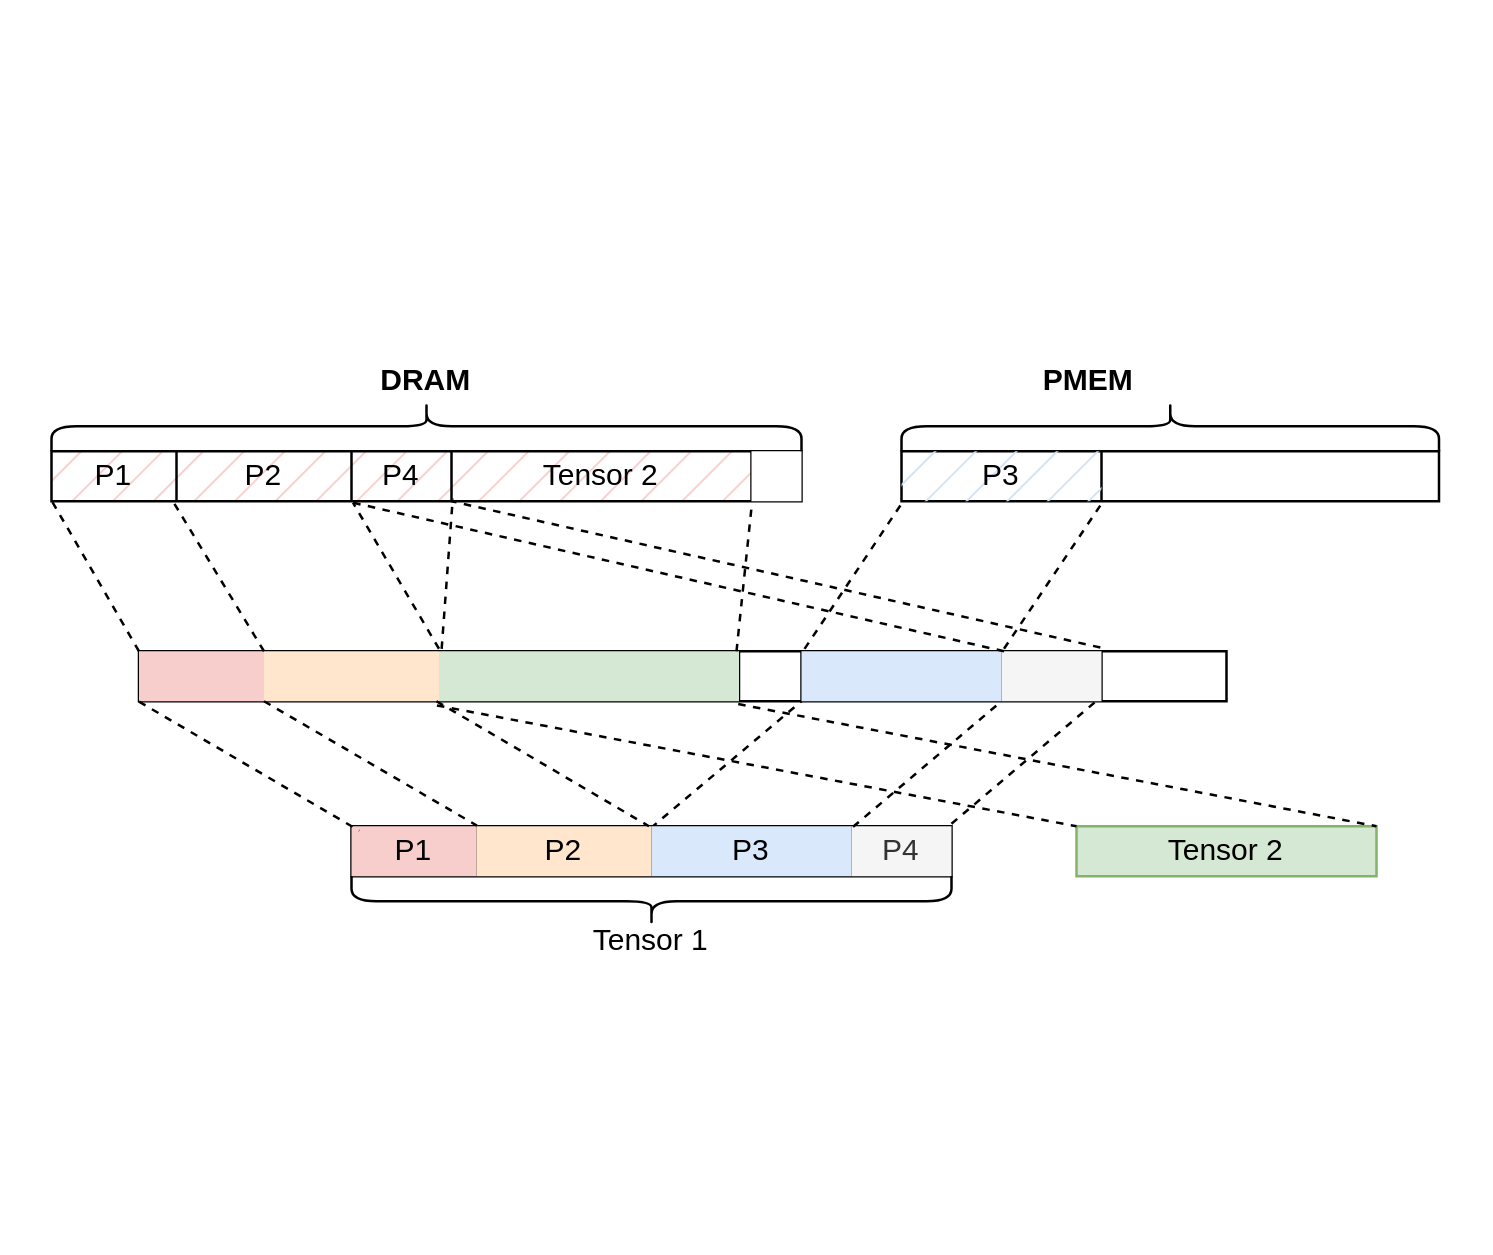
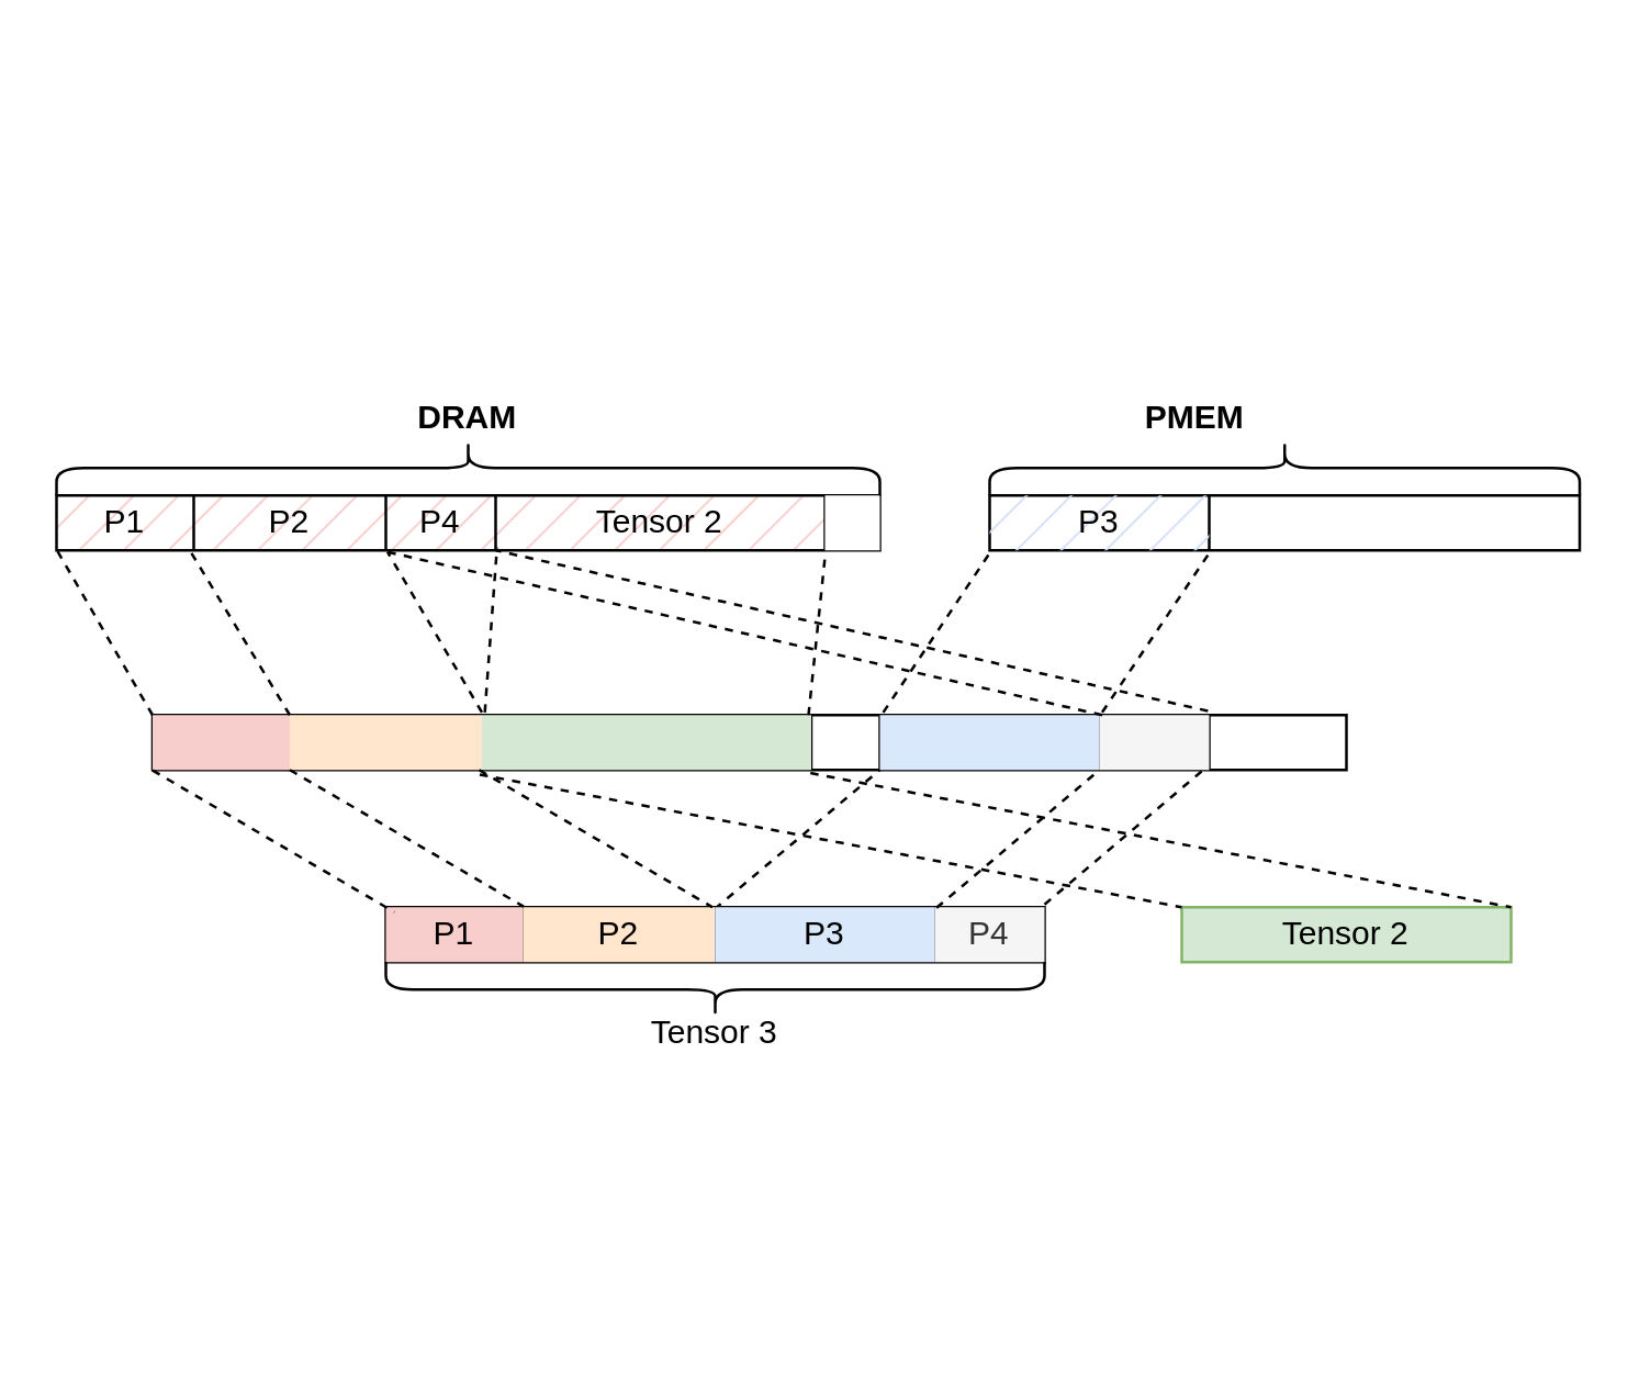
  <mxCell id="0" />
  <mxCell id="1" parent="0" />
  <mxCell id="2" style="rounded=0;orthogonalLoop=1;jettySize=auto;html=1;dashed=1;endArrow=none;exitX=0.499;exitY=0.034;exitDx=0;exitDy=0;exitPerimeter=0;" edge="1" parent="1" source="4"><mxGeometry relative="1" as="geometry"><mxPoint x="359.128" y="330" as="sourcePoint" /><mxPoint x="320" y="280" as="targetPoint" /></mxGeometry></mxCell>
  <mxCell id="3" value="" style="shape=table;startSize=0;container=1;collapsible=0;childLayout=tableLayout;" vertex="1" parent="1"><mxGeometry x="140" y="330" width="240" height="20" as="geometry" /></mxCell>
  <mxCell id="4" value="" style="shape=tableRow;horizontal=0;startSize=0;swimlaneHead=0;swimlaneBody=0;strokeColor=inherit;top=0;left=0;bottom=0;right=0;collapsible=0;dropTarget=0;fillColor=none;points=[[0,0.5],[1,0.5]];portConstraint=eastwest;" vertex="1" parent="3"><mxGeometry width="240" height="20" as="geometry" /></mxCell>
  <mxCell id="5" value="P1" style="shape=partialRectangle;html=1;whiteSpace=wrap;connectable=0;strokeColor=#b85450;overflow=hidden;fillColor=#f8cecc;top=0;left=0;bottom=0;right=0;pointerEvents=1;" vertex="1" parent="4"><mxGeometry width="50" height="20" as="geometry"><mxRectangle width="50" height="20" as="alternateBounds" /></mxGeometry></mxCell>
  <mxCell id="6" value="P2" style="shape=partialRectangle;html=1;whiteSpace=wrap;connectable=0;strokeColor=#d79b00;overflow=hidden;fillColor=#ffe6cc;top=0;left=0;bottom=0;right=0;pointerEvents=1;" vertex="1" parent="4"><mxGeometry x="50" width="70" height="20" as="geometry"><mxRectangle width="70" height="20" as="alternateBounds" /></mxGeometry></mxCell>
  <mxCell id="7" value="P3" style="shape=partialRectangle;html=1;whiteSpace=wrap;connectable=0;strokeColor=#6c8ebf;overflow=hidden;fillColor=#dae8fc;top=0;left=0;bottom=0;right=0;pointerEvents=1;" vertex="1" parent="4"><mxGeometry x="120" width="80" height="20" as="geometry"><mxRectangle width="80" height="20" as="alternateBounds" /></mxGeometry></mxCell>
  <mxCell id="8" value="P4" style="shape=partialRectangle;html=1;whiteSpace=wrap;connectable=0;strokeColor=#666666;overflow=hidden;fillColor=#f5f5f5;top=0;left=0;bottom=0;right=0;pointerEvents=1;fontColor=#333333;" vertex="1" parent="4"><mxGeometry x="200" width="40" height="20" as="geometry"><mxRectangle width="40" height="20" as="alternateBounds" /></mxGeometry></mxCell>
  <mxCell id="9" value="" style="shape=table;startSize=0;container=1;collapsible=0;childLayout=tableLayout;" vertex="1" parent="1"><mxGeometry x="55" y="260" width="435" height="20" as="geometry" /></mxCell>
  <mxCell id="10" value="" style="shape=tableRow;horizontal=0;startSize=0;swimlaneHead=0;swimlaneBody=0;strokeColor=inherit;top=0;left=0;bottom=0;right=0;collapsible=0;dropTarget=0;fillColor=none;points=[[0,0.5],[1,0.5]];portConstraint=eastwest;" vertex="1" parent="9"><mxGeometry width="435" height="20" as="geometry" /></mxCell>
  <mxCell id="11" value="" style="shape=partialRectangle;html=1;whiteSpace=wrap;connectable=0;strokeColor=#b85450;overflow=hidden;fillColor=#f8cecc;top=0;left=0;bottom=0;right=0;pointerEvents=1;" vertex="1" parent="10"><mxGeometry width="50" height="20" as="geometry"><mxRectangle width="50" height="20" as="alternateBounds" /></mxGeometry></mxCell>
  <mxCell id="12" style="shape=partialRectangle;html=1;whiteSpace=wrap;connectable=0;strokeColor=#d79b00;overflow=hidden;fillColor=#ffe6cc;top=0;left=0;bottom=0;right=0;pointerEvents=1;" vertex="1" parent="10"><mxGeometry x="50" width="70" height="20" as="geometry"><mxRectangle width="70" height="20" as="alternateBounds" /></mxGeometry></mxCell>
  <mxCell id="13" value="" style="shape=partialRectangle;html=1;whiteSpace=wrap;connectable=0;strokeColor=#82b366;overflow=hidden;fillColor=#d5e8d4;top=0;left=0;bottom=0;right=0;pointerEvents=1;" vertex="1" parent="10"><mxGeometry x="120" width="120" height="20" as="geometry"><mxRectangle width="120" height="20" as="alternateBounds" /></mxGeometry></mxCell>
  <mxCell id="14" value="" style="shape=partialRectangle;html=1;whiteSpace=wrap;connectable=0;strokeColor=inherit;overflow=hidden;fillColor=none;top=0;left=0;bottom=0;right=0;pointerEvents=1;" vertex="1" parent="10"><mxGeometry x="240" width="25" height="20" as="geometry"><mxRectangle width="25" height="20" as="alternateBounds" /></mxGeometry></mxCell>
  <mxCell id="15" style="shape=partialRectangle;html=1;whiteSpace=wrap;connectable=0;strokeColor=#6c8ebf;overflow=hidden;fillColor=#dae8fc;top=0;left=0;bottom=0;right=0;pointerEvents=1;" vertex="1" parent="10"><mxGeometry x="265" width="80" height="20" as="geometry"><mxRectangle width="80" height="20" as="alternateBounds" /></mxGeometry></mxCell>
  <mxCell id="16" value="" style="shape=partialRectangle;html=1;whiteSpace=wrap;connectable=0;strokeColor=#666666;overflow=hidden;fillColor=#f5f5f5;top=0;left=0;bottom=0;right=0;pointerEvents=1;fontColor=#333333;" vertex="1" parent="10"><mxGeometry x="345" width="40" height="20" as="geometry"><mxRectangle width="40" height="20" as="alternateBounds" /></mxGeometry></mxCell>
  <mxCell id="17" style="shape=partialRectangle;html=1;whiteSpace=wrap;connectable=0;strokeColor=inherit;overflow=hidden;fillColor=none;top=0;left=0;bottom=0;right=0;pointerEvents=1;" vertex="1" parent="10"><mxGeometry x="385" width="50" height="20" as="geometry"><mxRectangle width="50" height="20" as="alternateBounds" /></mxGeometry></mxCell>
  <mxCell id="18" value="" style="endArrow=none;html=1;rounded=0;exitX=0;exitY=1.008;exitDx=0;exitDy=0;exitPerimeter=0;dashed=1;entryX=0.013;entryY=0.09;entryDx=0;entryDy=0;entryPerimeter=0;" edge="1" parent="1" source="10" target="4"><mxGeometry width="50" height="50" relative="1" as="geometry"><mxPoint x="100" y="300" as="sourcePoint" /><mxPoint x="240" y="330" as="targetPoint" /></mxGeometry></mxCell>
  <mxCell id="19" value="" style="endArrow=none;html=1;rounded=0;exitX=0;exitY=1.008;exitDx=0;exitDy=0;exitPerimeter=0;dashed=1;entryX=0.209;entryY=-0.013;entryDx=0;entryDy=0;entryPerimeter=0;" edge="1" parent="1" target="4"><mxGeometry width="50" height="50" relative="1" as="geometry"><mxPoint x="105" y="280" as="sourcePoint" /><mxPoint x="290" y="330" as="targetPoint" /></mxGeometry></mxCell>
  <mxCell id="20" style="rounded=0;orthogonalLoop=1;jettySize=auto;html=1;dashed=1;endArrow=none;exitX=0.836;exitY=0.011;exitDx=0;exitDy=0;exitPerimeter=0;" edge="1" parent="1" source="4"><mxGeometry relative="1" as="geometry"><mxPoint x="439.128" y="330" as="sourcePoint" /><mxPoint x="400" y="280" as="targetPoint" /></mxGeometry></mxCell>
  <mxCell id="21" value="Tensor 2" style="rounded=0;whiteSpace=wrap;html=1;fillColor=#d5e8d4;strokeColor=#82b366;" vertex="1" parent="1"><mxGeometry x="430" y="330" width="120" height="20" as="geometry" /></mxCell>
  <mxCell id="22" value="" style="shape=curlyBracket;whiteSpace=wrap;html=1;rounded=1;flipH=1;labelPosition=right;verticalLabelPosition=middle;align=left;verticalAlign=middle;rotation=90;" vertex="1" parent="1"><mxGeometry x="250" y="240" width="20" height="240" as="geometry" /></mxCell>
- <mxCell id="23" value="Tensor 1" style="text;html=1;strokeColor=none;fillColor=none;align=center;verticalAlign=middle;whiteSpace=wrap;rounded=0;" vertex="1" parent="1"><mxGeometry x="230" y="361" width="60" height="30" as="geometry" /></mxCell>
+ <mxCell id="23" value="Tensor 3" style="text;html=1;strokeColor=none;fillColor=none;align=center;verticalAlign=middle;whiteSpace=wrap;rounded=0;" vertex="1" parent="1"><mxGeometry x="230" y="361" width="60" height="30" as="geometry" /></mxCell>
  <mxCell id="24" value="" style="endArrow=none;html=1;rounded=0;exitX=0;exitY=1.008;exitDx=0;exitDy=0;exitPerimeter=0;dashed=1;entryX=0.209;entryY=-0.013;entryDx=0;entryDy=0;entryPerimeter=0;" edge="1" parent="1"><mxGeometry width="50" height="50" relative="1" as="geometry"><mxPoint x="174" y="280" as="sourcePoint" /><mxPoint x="259" y="330" as="targetPoint" /></mxGeometry></mxCell>
  <mxCell id="25" value="" style="endArrow=none;html=1;rounded=0;dashed=1;entryX=0.209;entryY=-0.013;entryDx=0;entryDy=0;entryPerimeter=0;exitX=0.274;exitY=1.084;exitDx=0;exitDy=0;exitPerimeter=0;" edge="1" parent="1" source="10"><mxGeometry width="50" height="50" relative="1" as="geometry"><mxPoint x="180" y="280" as="sourcePoint" /><mxPoint x="430" y="330" as="targetPoint" /></mxGeometry></mxCell>
  <mxCell id="26" value="" style="endArrow=none;html=1;rounded=0;exitX=0.551;exitY=1.057;exitDx=0;exitDy=0;exitPerimeter=0;dashed=1;entryX=0.209;entryY=-0.013;entryDx=0;entryDy=0;entryPerimeter=0;" edge="1" parent="1" source="10"><mxGeometry width="50" height="50" relative="1" as="geometry"><mxPoint x="465" y="280" as="sourcePoint" /><mxPoint x="550" y="330" as="targetPoint" /></mxGeometry></mxCell>
  <mxCell id="27" value="" style="shape=table;startSize=0;container=1;collapsible=0;childLayout=tableLayout;fillStyle=hatch;fillColor=#f8cecc;strokeColor=default;" vertex="1" parent="1"><mxGeometry x="20" y="180" width="300" height="20" as="geometry" /></mxCell>
  <mxCell id="28" value="" style="shape=tableRow;horizontal=0;startSize=0;swimlaneHead=0;swimlaneBody=0;strokeColor=inherit;top=0;left=0;bottom=0;right=0;collapsible=0;dropTarget=0;fillColor=none;points=[[0,0.5],[1,0.5]];portConstraint=eastwest;" vertex="1" parent="27"><mxGeometry width="300" height="20" as="geometry" /></mxCell>
  <mxCell id="29" value="P1" style="shape=partialRectangle;html=1;whiteSpace=wrap;connectable=0;strokeColor=inherit;overflow=hidden;fillColor=none;top=0;left=0;bottom=0;right=0;pointerEvents=1;" vertex="1" parent="28"><mxGeometry width="50" height="20" as="geometry"><mxRectangle width="50" height="20" as="alternateBounds" /></mxGeometry></mxCell>
  <mxCell id="30" value="P2" style="shape=partialRectangle;html=1;whiteSpace=wrap;connectable=0;strokeColor=inherit;overflow=hidden;fillColor=none;top=0;left=0;bottom=0;right=0;pointerEvents=1;" vertex="1" parent="28"><mxGeometry x="50" width="70" height="20" as="geometry"><mxRectangle width="70" height="20" as="alternateBounds" /></mxGeometry></mxCell>
  <mxCell id="31" value="P4" style="shape=partialRectangle;html=1;whiteSpace=wrap;connectable=0;strokeColor=inherit;overflow=hidden;fillColor=none;top=0;left=0;bottom=0;right=0;pointerEvents=1;" vertex="1" parent="28"><mxGeometry x="120" width="40" height="20" as="geometry"><mxRectangle width="40" height="20" as="alternateBounds" /></mxGeometry></mxCell>
  <mxCell id="32" value="Tensor 2" style="shape=partialRectangle;html=1;whiteSpace=wrap;connectable=0;strokeColor=inherit;overflow=hidden;fillColor=none;top=0;left=0;bottom=0;right=0;pointerEvents=1;" vertex="1" parent="28"><mxGeometry x="160" width="120" height="20" as="geometry"><mxRectangle width="120" height="20" as="alternateBounds" /></mxGeometry></mxCell>
  <mxCell id="33" style="shape=partialRectangle;html=1;whiteSpace=wrap;connectable=0;strokeColor=inherit;overflow=hidden;fillColor=default;top=0;left=0;bottom=0;right=0;pointerEvents=1;" vertex="1" parent="28"><mxGeometry x="280" width="20" height="20" as="geometry"><mxRectangle width="20" height="20" as="alternateBounds" /></mxGeometry></mxCell>
  <mxCell id="34" style="rounded=0;orthogonalLoop=1;jettySize=auto;html=1;dashed=1;endArrow=none;exitX=0.836;exitY=0.011;exitDx=0;exitDy=0;exitPerimeter=0;" edge="1" parent="1"><mxGeometry relative="1" as="geometry"><mxPoint x="380" y="329" as="sourcePoint" /><mxPoint x="439" y="279" as="targetPoint" /></mxGeometry></mxCell>
  <mxCell id="35" style="rounded=0;orthogonalLoop=1;jettySize=auto;html=1;dashed=1;endArrow=none;exitX=0.836;exitY=0.011;exitDx=0;exitDy=0;exitPerimeter=0;entryX=0.001;entryY=1.009;entryDx=0;entryDy=0;entryPerimeter=0;" edge="1" parent="1" target="28"><mxGeometry relative="1" as="geometry"><mxPoint x="55" y="260" as="sourcePoint" /><mxPoint x="114" y="210" as="targetPoint" /></mxGeometry></mxCell>
  <mxCell id="36" style="rounded=0;orthogonalLoop=1;jettySize=auto;html=1;dashed=1;endArrow=none;exitX=0.836;exitY=0.011;exitDx=0;exitDy=0;exitPerimeter=0;entryX=0.163;entryY=1.029;entryDx=0;entryDy=0;entryPerimeter=0;" edge="1" parent="1" target="28"><mxGeometry relative="1" as="geometry"><mxPoint x="105" y="260" as="sourcePoint" /><mxPoint x="130" y="200" as="targetPoint" /></mxGeometry></mxCell>
  <mxCell id="37" style="rounded=0;orthogonalLoop=1;jettySize=auto;html=1;dashed=1;endArrow=none;exitX=0.836;exitY=0.011;exitDx=0;exitDy=0;exitPerimeter=0;entryX=0.402;entryY=1.029;entryDx=0;entryDy=0;entryPerimeter=0;" edge="1" parent="1" target="28"><mxGeometry relative="1" as="geometry"><mxPoint x="175" y="259" as="sourcePoint" /><mxPoint x="200" y="199" as="targetPoint" /></mxGeometry></mxCell>
  <mxCell id="38" style="rounded=0;orthogonalLoop=1;jettySize=auto;html=1;dashed=1;endArrow=none;exitX=0.884;exitY=-0.074;exitDx=0;exitDy=0;exitPerimeter=0;" edge="1" parent="1" source="10"><mxGeometry relative="1" as="geometry"><mxPoint x="215" y="259" as="sourcePoint" /><mxPoint x="180" y="200" as="targetPoint" /></mxGeometry></mxCell>
  <mxCell id="39" style="rounded=0;orthogonalLoop=1;jettySize=auto;html=1;dashed=1;endArrow=none;exitX=0.884;exitY=-0.074;exitDx=0;exitDy=0;exitPerimeter=0;entryX=0.402;entryY=1.029;entryDx=0;entryDy=0;entryPerimeter=0;" edge="1" parent="1" target="28"><mxGeometry relative="1" as="geometry"><mxPoint x="401" y="260" as="sourcePoint" /><mxPoint x="201" y="200" as="targetPoint" /></mxGeometry></mxCell>
  <mxCell id="40" value="" style="shape=table;startSize=0;container=1;collapsible=0;childLayout=tableLayout;" vertex="1" parent="1"><mxGeometry x="360" y="180" width="215" height="20" as="geometry" /></mxCell>
  <mxCell id="41" value="" style="shape=tableRow;horizontal=0;startSize=0;swimlaneHead=0;swimlaneBody=0;strokeColor=inherit;top=0;left=0;bottom=0;right=0;collapsible=0;dropTarget=0;fillColor=none;points=[[0,0.5],[1,0.5]];portConstraint=eastwest;" vertex="1" parent="40"><mxGeometry width="215" height="20" as="geometry" /></mxCell>
  <mxCell id="42" value="P3" style="shape=partialRectangle;html=1;whiteSpace=wrap;connectable=0;strokeColor=inherit;overflow=hidden;fillColor=#D4E1F5;top=0;left=0;bottom=0;right=0;pointerEvents=1;fillStyle=hatch;" vertex="1" parent="41"><mxGeometry width="80" height="20" as="geometry"><mxRectangle width="80" height="20" as="alternateBounds" /></mxGeometry></mxCell>
  <mxCell id="43" style="shape=partialRectangle;html=1;whiteSpace=wrap;connectable=0;strokeColor=inherit;overflow=hidden;fillColor=none;top=0;left=0;bottom=0;right=0;pointerEvents=1;" vertex="1" parent="41"><mxGeometry x="80" width="135" height="20" as="geometry"><mxRectangle width="135" height="20" as="alternateBounds" /></mxGeometry></mxCell>
  <mxCell id="44" style="rounded=0;orthogonalLoop=1;jettySize=auto;html=1;dashed=1;endArrow=none;exitX=0.276;exitY=-0.047;exitDx=0;exitDy=0;exitPerimeter=0;entryX=0.535;entryY=0.947;entryDx=0;entryDy=0;entryPerimeter=0;" edge="1" parent="1" target="28"><mxGeometry relative="1" as="geometry"><mxPoint x="176.06" y="259.06" as="sourcePoint" /><mxPoint x="240" y="200" as="targetPoint" /></mxGeometry></mxCell>
  <mxCell id="45" style="rounded=0;orthogonalLoop=1;jettySize=auto;html=1;dashed=1;endArrow=none;exitX=0.276;exitY=-0.047;exitDx=0;exitDy=0;exitPerimeter=0;entryX=0.934;entryY=1.029;entryDx=0;entryDy=0;entryPerimeter=0;" edge="1" parent="1" target="28"><mxGeometry relative="1" as="geometry"><mxPoint x="294" y="260" as="sourcePoint" /><mxPoint x="360" y="200" as="targetPoint" /></mxGeometry></mxCell>
  <mxCell id="46" style="rounded=0;orthogonalLoop=1;jettySize=auto;html=1;dashed=1;endArrow=none;exitX=0.612;exitY=-0.047;exitDx=0;exitDy=0;exitPerimeter=0;entryX=0.934;entryY=1.029;entryDx=0;entryDy=0;entryPerimeter=0;" edge="1" parent="1" source="10"><mxGeometry relative="1" as="geometry"><mxPoint x="354" y="260" as="sourcePoint" /><mxPoint x="360" y="201" as="targetPoint" /></mxGeometry></mxCell>
  <mxCell id="47" style="rounded=0;orthogonalLoop=1;jettySize=auto;html=1;dashed=1;endArrow=none;exitX=0.612;exitY=-0.047;exitDx=0;exitDy=0;exitPerimeter=0;entryX=0.934;entryY=1.029;entryDx=0;entryDy=0;entryPerimeter=0;" edge="1" parent="1"><mxGeometry relative="1" as="geometry"><mxPoint x="401" y="259" as="sourcePoint" /><mxPoint x="440" y="201" as="targetPoint" /></mxGeometry></mxCell>
  <mxCell id="48" value="" style="shape=curlyBracket;whiteSpace=wrap;html=1;rounded=1;labelPosition=left;verticalLabelPosition=middle;align=right;verticalAlign=middle;rotation=90;" vertex="1" parent="1"><mxGeometry x="160" y="20" width="20" height="300" as="geometry" /></mxCell>
  <mxCell id="49" value="" style="shape=curlyBracket;whiteSpace=wrap;html=1;rounded=1;labelPosition=left;verticalLabelPosition=middle;align=right;verticalAlign=middle;rotation=90;" vertex="1" parent="1"><mxGeometry x="457.5" y="62.5" width="20" height="215" as="geometry" /></mxCell>
  <mxCell id="50" value="&lt;b&gt;DRAM&lt;/b&gt;" style="text;html=1;strokeColor=none;fillColor=none;align=center;verticalAlign=middle;whiteSpace=wrap;rounded=0;" vertex="1" parent="1"><mxGeometry x="140" y="137" width="60" height="30" as="geometry" /></mxCell>
  <mxCell id="51" value="&lt;b&gt;PMEM&lt;/b&gt;" style="text;html=1;strokeColor=none;fillColor=none;align=center;verticalAlign=middle;whiteSpace=wrap;rounded=0;" vertex="1" parent="1"><mxGeometry x="405" y="137" width="60" height="30" as="geometry" /></mxCell>
